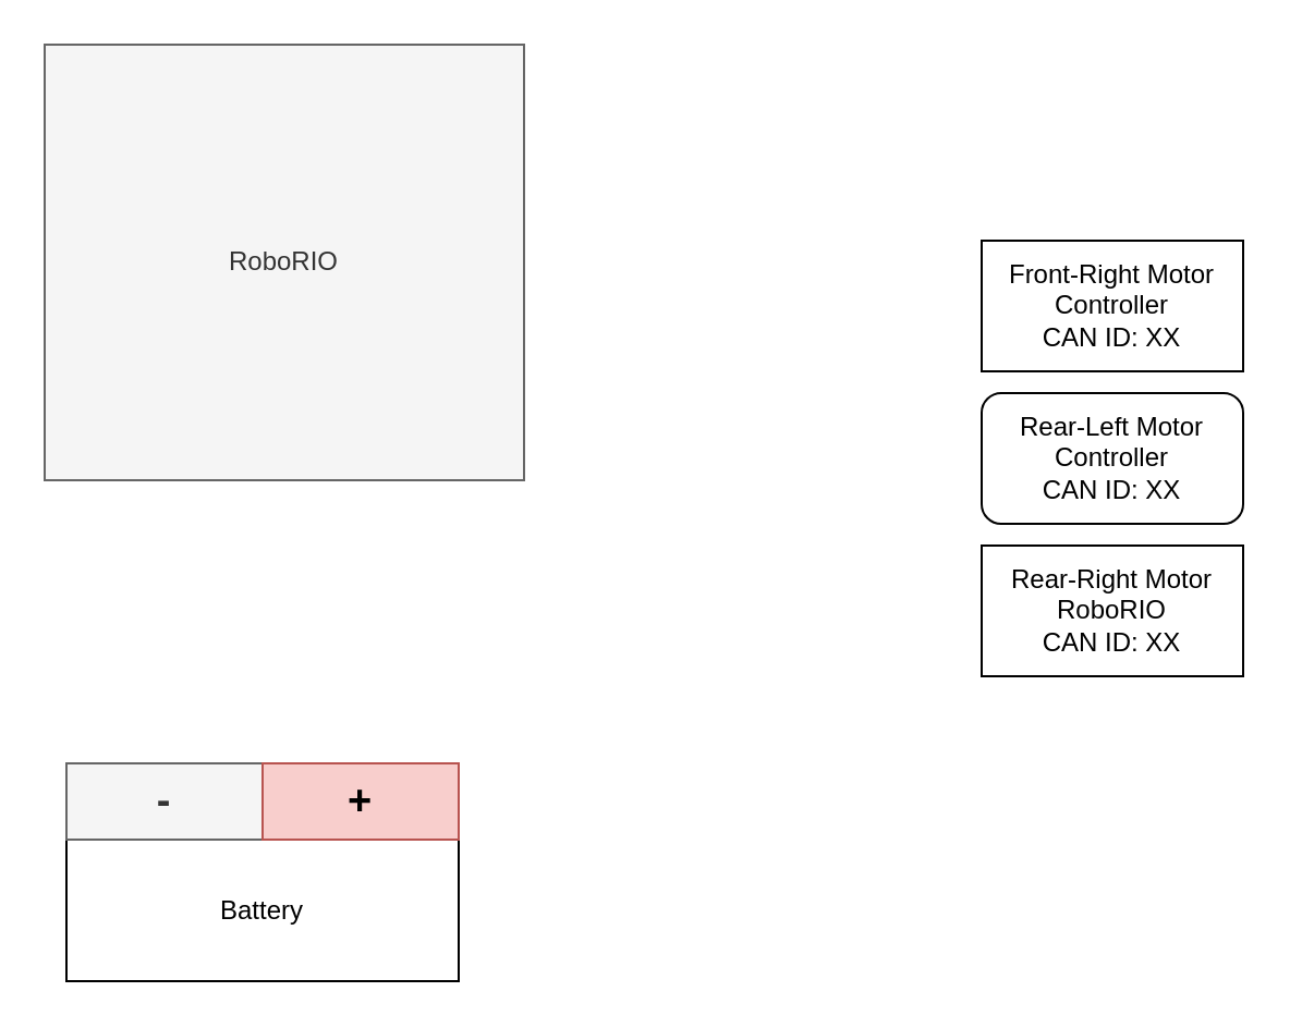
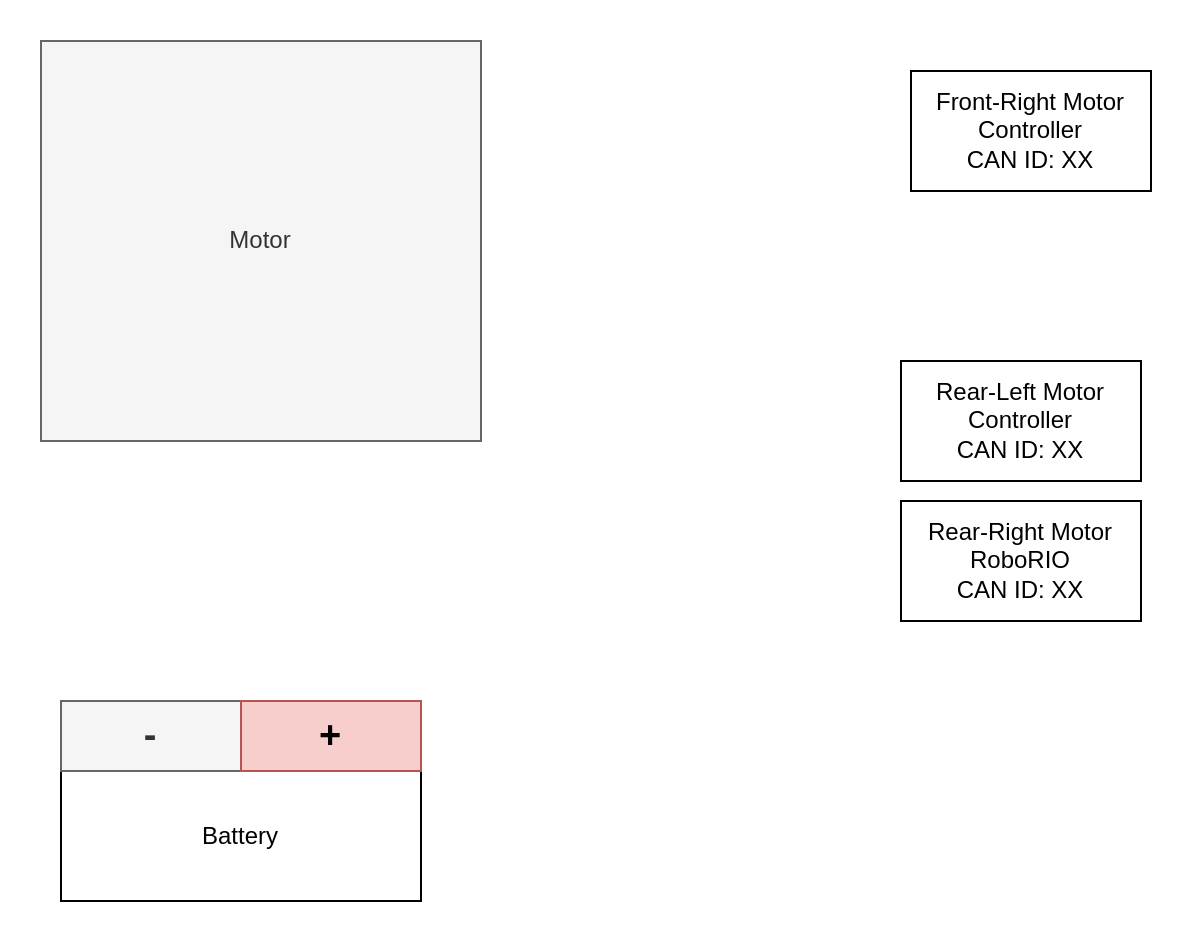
  <mxCell id="0" />
  <mxCell id="1" parent="0" />
- <mxCell id="2" value="RoboRIO" style="rounded=0;whiteSpace=wrap;html=1;fillColor=#f5f5f5;fontColor=#333333;strokeColor=#666666;" parent="1" vertex="1"><mxGeometry x="20" y="20" width="220" height="200" as="geometry" /></mxCell>
+ <mxCell id="2" value="Motor" style="rounded=0;whiteSpace=wrap;html=1;fillColor=#f5f5f5;fontColor=#333333;strokeColor=#666666;" parent="1" vertex="1"><mxGeometry x="20" y="20" width="220" height="200" as="geometry" /></mxCell>
  <mxCell id="3" value="Battery" style="rounded=0;whiteSpace=wrap;html=1;" parent="1" vertex="1"><mxGeometry x="30" y="385" width="180" height="65" as="geometry" /></mxCell>
  <mxCell id="4" value="-" style="rounded=0;whiteSpace=wrap;html=1;fillColor=#f5f5f5;fontColor=#333333;strokeColor=#666666;fontSize=19;fontStyle=1" parent="1" vertex="1"><mxGeometry x="30" y="350" width="90" height="35" as="geometry" /></mxCell>
  <mxCell id="5" value="+" style="rounded=0;whiteSpace=wrap;html=1;fillColor=#f8cecc;strokeColor=#b85450;fontSize=19;fontStyle=1" parent="1" vertex="1"><mxGeometry x="120" y="350" width="90" height="35" as="geometry" /></mxCell>
- <mxCell id="6" value="Front-Right Motor Controller&lt;br&gt;CAN ID: XX" style="rounded=0;whiteSpace=wrap;html=1;fontSize=12;" vertex="1" parent="1"><mxGeometry x="450" y="110" width="120" height="60" as="geometry" /></mxCell>
- <mxCell id="7" value="Rear-Left Motor Controller&lt;br&gt;CAN ID: XX" style="whiteSpace=wrap;html=1;fontSize=12;rounded=1;" vertex="1" parent="1"><mxGeometry x="450" y="180" width="120" height="60" as="geometry" /></mxCell>
+ <mxCell id="6" value="Front-Right Motor Controller&lt;br&gt;CAN ID: XX" style="rounded=0;whiteSpace=wrap;html=1;fontSize=12;" vertex="1" parent="1"><mxGeometry x="455" y="35" width="120" height="60" as="geometry" /></mxCell>
+ <mxCell id="7" value="Rear-Left Motor Controller&lt;br&gt;CAN ID: XX" style="rounded=0;whiteSpace=wrap;html=1;fontSize=12;" vertex="1" parent="1"><mxGeometry x="450" y="180" width="120" height="60" as="geometry" /></mxCell>
  <mxCell id="8" value="Rear-Right Motor RoboRIO&lt;br&gt;CAN ID: XX" style="rounded=0;whiteSpace=wrap;html=1;fontSize=12;" vertex="1" parent="1"><mxGeometry x="450" y="250" width="120" height="60" as="geometry" /></mxCell>
